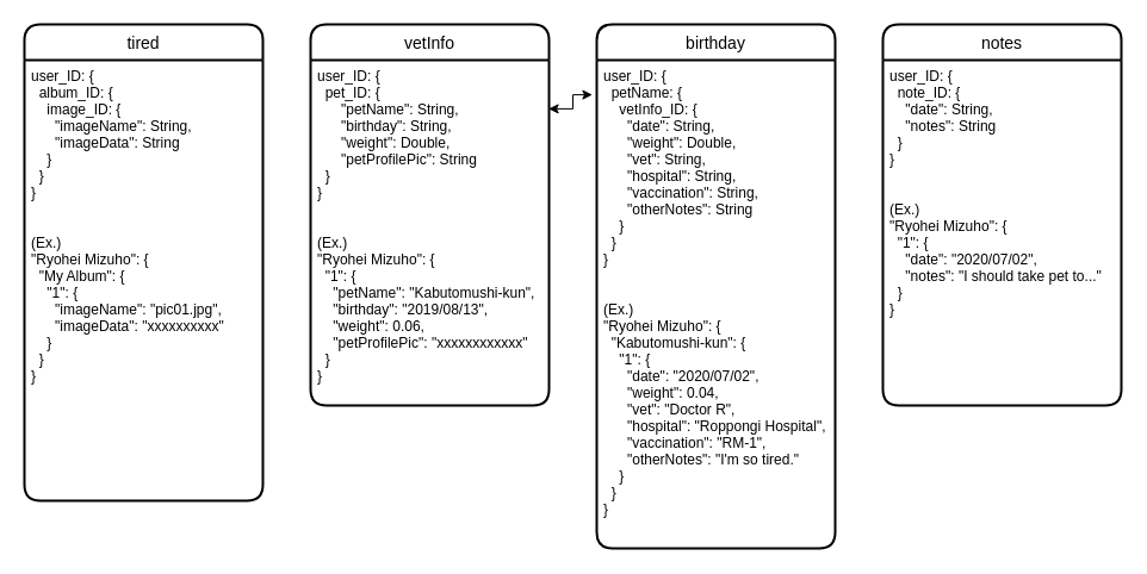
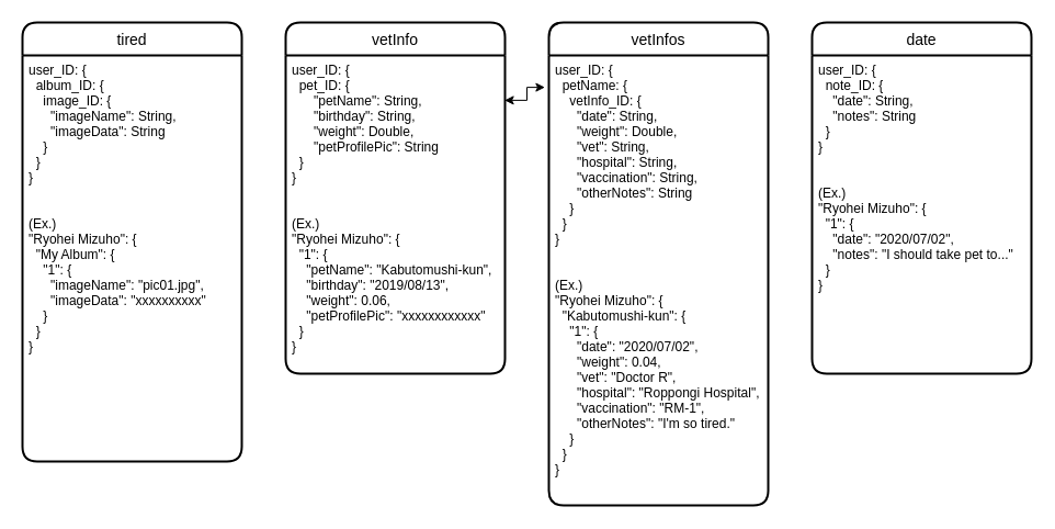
  <mxCell id="0" />
  <mxCell id="1" parent="0" />
  <mxCell id="2" value="tired" style="swimlane;childLayout=stackLayout;horizontal=1;startSize=30;horizontalStack=0;rounded=1;fontSize=14;fontStyle=0;strokeWidth=2;resizeParent=0;resizeLast=1;shadow=0;dashed=0;align=center;" parent="1" vertex="1"><mxGeometry x="20" y="20" width="200" height="400" as="geometry" /></mxCell>
  <mxCell id="3" value="user_ID: {&#10;  album_ID: {&#10;    image_ID: {&#10;      &quot;imageName&quot;: String,&#10;      &quot;imageData&quot;: String&#10;    }&#10;  }&#10;}&#10;&#10;&#10;(Ex.)&#10;&quot;Ryohei Mizuho&quot;: {&#10;  &quot;My Album&quot;: {&#10;    &quot;1&quot;: {&#10;      &quot;imageName&quot;: &quot;pic01.jpg&quot;,&#10;      &quot;imageData&quot;: &quot;xxxxxxxxxx&quot;&#10;    }&#10;  }&#10;}&#10;" style="align=left;strokeColor=none;fillColor=none;spacingLeft=4;fontSize=12;verticalAlign=top;resizable=0;rotatable=0;part=1;" parent="2" vertex="1"><mxGeometry y="30" width="200" height="370" as="geometry" /></mxCell>
  <mxCell id="4" value="vetInfo" style="swimlane;childLayout=stackLayout;horizontal=1;startSize=30;horizontalStack=0;rounded=1;fontSize=14;fontStyle=0;strokeWidth=2;resizeParent=0;resizeLast=1;shadow=0;dashed=0;align=center;" parent="1" vertex="1"><mxGeometry x="260" y="20" width="200" height="320" as="geometry" /></mxCell>
  <mxCell id="5" value="user_ID: {&#10;  pet_ID: {&#10;      &quot;petName&quot;: String,&#10;      &quot;birthday&quot;: String,&#10;      &quot;weight&quot;: Double,&#10;      &quot;petProfilePic&quot;: String&#10;  }&#10;}&#10;&#10;&#10;(Ex.)&#10;&quot;Ryohei Mizuho&quot;: {&#10;  &quot;1&quot;: {&#10;    &quot;petName&quot;: &quot;Kabutomushi-kun&quot;,&#10;    &quot;birthday&quot;: &quot;2019/08/13&quot;,&#10;    &quot;weight&quot;: 0.06,&#10;    &quot;petProfilePic&quot;: &quot;xxxxxxxxxxxx&quot;&#10;  }&#10;}&#10;" style="align=left;strokeColor=none;fillColor=none;spacingLeft=4;fontSize=12;verticalAlign=top;resizable=0;rotatable=0;part=1;" parent="4" vertex="1"><mxGeometry y="30" width="200" height="290" as="geometry" /></mxCell>
- <mxCell id="6" value="birthday" style="swimlane;childLayout=stackLayout;horizontal=1;startSize=30;horizontalStack=0;rounded=1;fontSize=14;fontStyle=0;strokeWidth=2;resizeParent=0;resizeLast=1;shadow=0;dashed=0;align=center;" vertex="1" parent="1"><mxGeometry x="500" y="20" width="200" height="440" as="geometry" /></mxCell>
+ <mxCell id="6" value="vetInfos" style="swimlane;childLayout=stackLayout;horizontal=1;startSize=30;horizontalStack=0;rounded=1;fontSize=14;fontStyle=0;strokeWidth=2;resizeParent=0;resizeLast=1;shadow=0;dashed=0;align=center;" vertex="1" parent="1"><mxGeometry x="500" y="20" width="200" height="440" as="geometry" /></mxCell>
  <mxCell id="7" value="user_ID: {&#10;  petName: {&#10;    vetInfo_ID: {&#10;      &quot;date&quot;: String,&#10;      &quot;weight&quot;: Double,&#10;      &quot;vet&quot;: String,&#10;      &quot;hospital&quot;: String,&#10;      &quot;vaccination&quot;: String,&#10;      &quot;otherNotes&quot;: String&#10;    }&#10;  }&#10;}&#10;&#10;&#10;(Ex.)&#10;&quot;Ryohei Mizuho&quot;: {&#10;  &quot;Kabutomushi-kun&quot;: {&#10;    &quot;1&quot;: {&#10;      &quot;date&quot;: &quot;2020/07/02&quot;,&#10;      &quot;weight&quot;: 0.04,&#10;      &quot;vet&quot;: &quot;Doctor R&quot;,&#10;      &quot;hospital&quot;: &quot;Roppongi Hospital&quot;,&#10;      &quot;vaccination&quot;: &quot;RM-1&quot;,&#10;      &quot;otherNotes&quot;: &quot;I'm so tired.&quot;&#10;    }&#10;  }&#10;}&#10;" style="align=left;strokeColor=none;fillColor=none;spacingLeft=4;fontSize=12;verticalAlign=top;resizable=0;rotatable=0;part=1;" vertex="1" parent="6"><mxGeometry y="30" width="200" height="410" as="geometry" /></mxCell>
  <mxCell id="8" style="edgeStyle=orthogonalEdgeStyle;rounded=0;orthogonalLoop=1;jettySize=auto;html=1;exitX=0.998;exitY=0.141;exitDx=0;exitDy=0;entryX=-0.018;entryY=0.071;entryDx=0;entryDy=0;entryPerimeter=0;exitPerimeter=0;startArrow=classic;startFill=1;" edge="1" parent="1" source="5" target="7"><mxGeometry relative="1" as="geometry"><Array as="points"><mxPoint x="480" y="91" /><mxPoint x="480" y="79" /></Array></mxGeometry></mxCell>
- <mxCell id="9" value="notes" style="swimlane;childLayout=stackLayout;horizontal=1;startSize=30;horizontalStack=0;rounded=1;fontSize=14;fontStyle=0;strokeWidth=2;resizeParent=0;resizeLast=1;shadow=0;dashed=0;align=center;" vertex="1" parent="1"><mxGeometry x="740" y="20" width="200" height="320" as="geometry" /></mxCell>
+ <mxCell id="9" value="date" style="swimlane;childLayout=stackLayout;horizontal=1;startSize=30;horizontalStack=0;rounded=1;fontSize=14;fontStyle=0;strokeWidth=2;resizeParent=0;resizeLast=1;shadow=0;dashed=0;align=center;" vertex="1" parent="1"><mxGeometry x="740" y="20" width="200" height="320" as="geometry" /></mxCell>
  <mxCell id="10" value="user_ID: {&#10;  note_ID: {&#10;    &quot;date&quot;: String,&#10;    &quot;notes&quot;: String&#10;  }&#10;}&#10;&#10;&#10;(Ex.)&#10;&quot;Ryohei Mizuho&quot;: {&#10;  &quot;1&quot;: {&#10;    &quot;date&quot;: &quot;2020/07/02&quot;,&#10;    &quot;notes&quot;: &quot;I should take pet to...&quot;&#10;  }&#10;}&#10;" style="align=left;strokeColor=none;fillColor=none;spacingLeft=4;fontSize=12;verticalAlign=top;resizable=0;rotatable=0;part=1;" vertex="1" parent="9"><mxGeometry y="30" width="200" height="290" as="geometry" /></mxCell>
